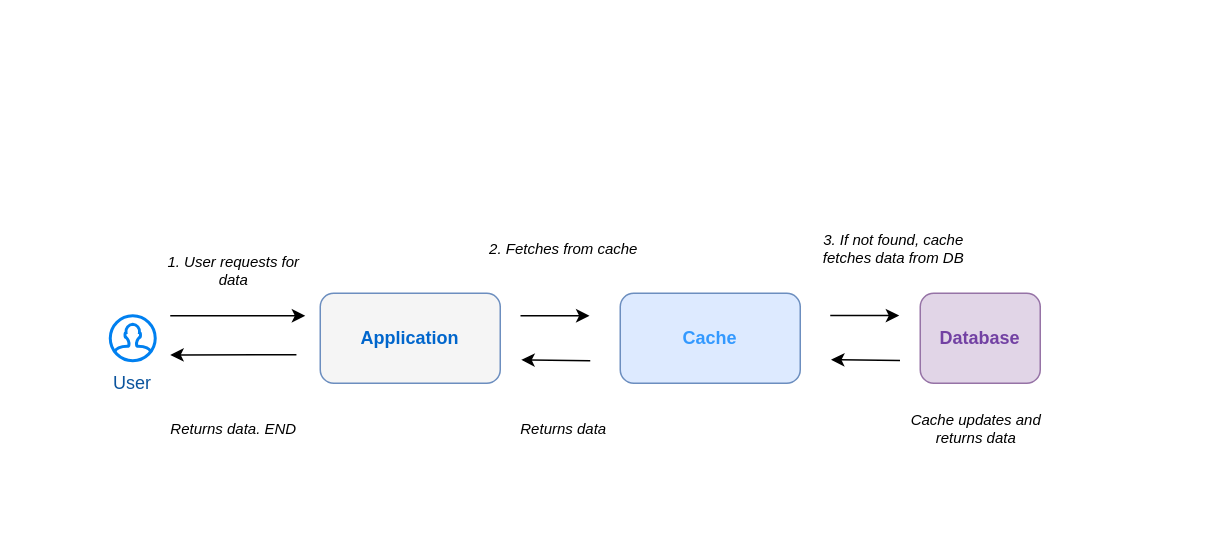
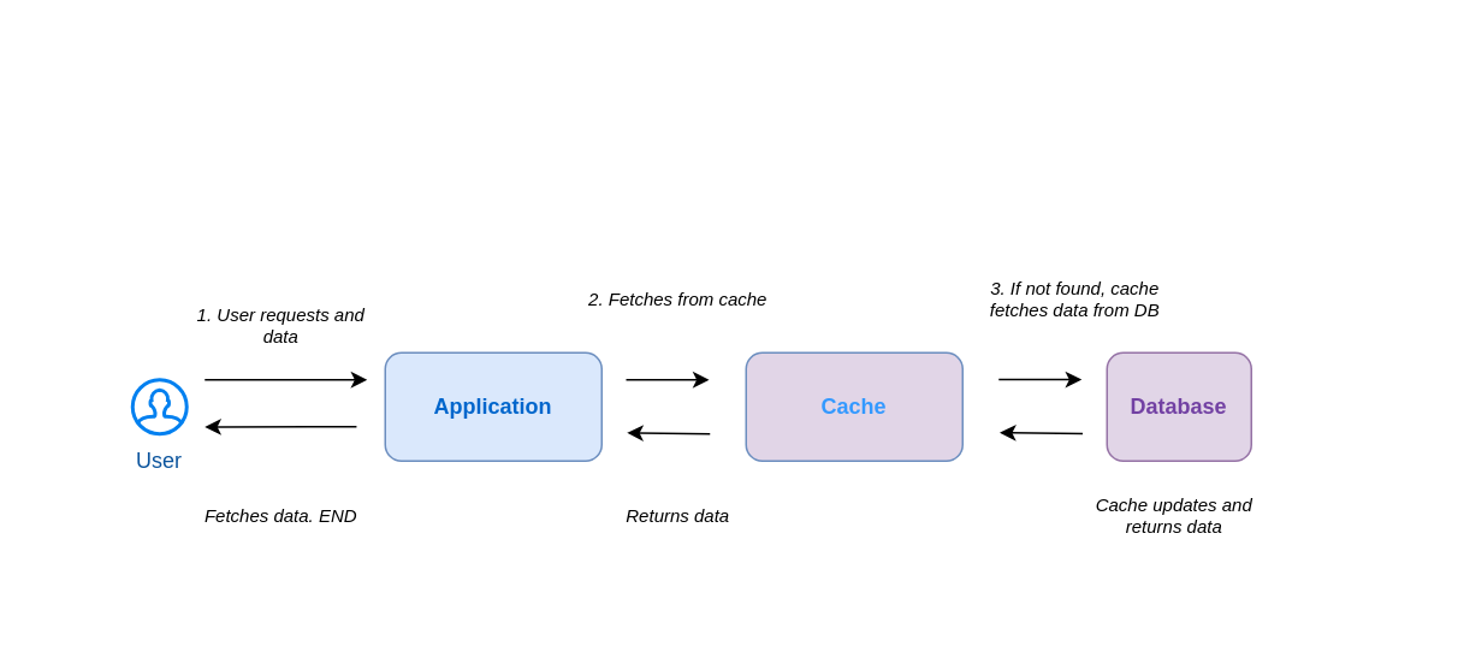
  <mxCell id="0" />
  <mxCell id="1" parent="0" />
  <mxCell id="2" value="" style="rounded=0;whiteSpace=wrap;html=1;strokeColor=none;" vertex="1" parent="1"><mxGeometry x="20.5" y="20.5" width="765" height="315" as="geometry" /></mxCell>
  <mxCell id="3" value="" style="html=1;verticalLabelPosition=bottom;align=center;labelBackgroundColor=#ffffff;verticalAlign=top;strokeWidth=2;strokeColor=#0080F0;shadow=0;dashed=0;shape=mxgraph.ios7.icons.user;" vertex="1" parent="1"><mxGeometry x="73" y="210" width="30" height="30" as="geometry" /></mxCell>
  <mxCell id="4" value="User" style="text;html=1;align=center;verticalAlign=middle;whiteSpace=wrap;rounded=0;fontColor=#0B549D;" vertex="1" parent="1"><mxGeometry x="58" y="240" width="60" height="30" as="geometry" /></mxCell>
- <mxCell id="5" value="&lt;b&gt;Application&lt;/b&gt;" style="rounded=1;whiteSpace=wrap;html=1;fillColor=#f5f5f5;strokeColor=#6c8ebf;fontColor=#0066CC;" vertex="1" parent="1"><mxGeometry x="213" y="195" width="120" height="60" as="geometry" /></mxCell>
- <mxCell id="6" value="&lt;b&gt;&lt;font color=&quot;#3399ff&quot;&gt;Cache&lt;/font&gt;&lt;/b&gt;" style="rounded=1;whiteSpace=wrap;html=1;fillColor=#DDEAFF;strokeColor=#6c8ebf;fontColor=#A9C4EB;" vertex="1" parent="1"><mxGeometry x="413" y="195" width="120" height="60" as="geometry" /></mxCell>
+ <mxCell id="5" value="&lt;b&gt;Application&lt;/b&gt;" style="rounded=1;whiteSpace=wrap;html=1;fillColor=#dae8fc;strokeColor=#6c8ebf;fontColor=#0066CC;" vertex="1" parent="1"><mxGeometry x="213" y="195" width="120" height="60" as="geometry" /></mxCell>
+ <mxCell id="6" value="&lt;b&gt;&lt;font color=&quot;#3399ff&quot;&gt;Cache&lt;/font&gt;&lt;/b&gt;" style="rounded=1;whiteSpace=wrap;html=1;fillColor=#e1d5e7;strokeColor=#6c8ebf;fontColor=#A9C4EB;" vertex="1" parent="1"><mxGeometry x="413" y="195" width="120" height="60" as="geometry" /></mxCell>
  <mxCell id="7" value="&lt;b&gt;Database&lt;/b&gt;" style="rounded=1;whiteSpace=wrap;html=1;fillColor=#e1d5e7;strokeColor=#9673a6;fontColor=#7241A3;" vertex="1" parent="1"><mxGeometry x="613" y="195" width="80" height="60" as="geometry" /></mxCell>
  <mxCell id="8" value="" style="endArrow=classic;html=1;rounded=0;" edge="1" parent="1"><mxGeometry width="50" height="50" relative="1" as="geometry"><mxPoint x="113" y="210" as="sourcePoint" /><mxPoint x="203" y="210" as="targetPoint" /></mxGeometry></mxCell>
  <mxCell id="9" value="" style="endArrow=classic;html=1;rounded=0;entryX=0.848;entryY=-0.129;entryDx=0;entryDy=0;entryPerimeter=0;" edge="1" parent="1"><mxGeometry width="50" height="50" relative="1" as="geometry"><mxPoint x="197.12" y="236" as="sourcePoint" /><mxPoint x="113" y="236.13" as="targetPoint" /></mxGeometry></mxCell>
  <mxCell id="10" value="" style="endArrow=classic;html=1;rounded=0;" edge="1" parent="1"><mxGeometry width="50" height="50" relative="1" as="geometry"><mxPoint x="346.5" y="210" as="sourcePoint" /><mxPoint x="392.5" y="210" as="targetPoint" /></mxGeometry></mxCell>
- <mxCell id="11" value="1. User requests for data" style="text;html=1;align=center;verticalAlign=middle;whiteSpace=wrap;rounded=0;fontSize=10;fontStyle=2" vertex="1" parent="1"><mxGeometry x="103" y="165" width="105" height="30" as="geometry" /></mxCell>
+ <mxCell id="11" value="1. User requests and data" style="text;html=1;align=center;verticalAlign=middle;whiteSpace=wrap;rounded=0;fontSize=10;fontStyle=2" vertex="1" parent="1"><mxGeometry x="103" y="165" width="105" height="30" as="geometry" /></mxCell>
  <mxCell id="12" value="2. Fetches from cache" style="text;html=1;align=center;verticalAlign=middle;whiteSpace=wrap;rounded=0;fontSize=10;fontStyle=2" vertex="1" parent="1"><mxGeometry x="323" y="150" width="105" height="30" as="geometry" /></mxCell>
- <mxCell id="13" value="Returns data. END" style="text;html=1;align=center;verticalAlign=middle;whiteSpace=wrap;rounded=0;fontSize=10;fontStyle=2" vertex="1" parent="1"><mxGeometry x="103" y="270" width="105" height="30" as="geometry" /></mxCell>
+ <mxCell id="13" value="Fetches data. END" style="text;html=1;align=center;verticalAlign=middle;whiteSpace=wrap;rounded=0;fontSize=10;fontStyle=2" vertex="1" parent="1"><mxGeometry x="103" y="270" width="105" height="30" as="geometry" /></mxCell>
  <mxCell id="14" value="" style="endArrow=classic;html=1;rounded=0;entryX=0.848;entryY=-0.129;entryDx=0;entryDy=0;entryPerimeter=0;" edge="1" parent="1"><mxGeometry width="50" height="50" relative="1" as="geometry"><mxPoint x="393" y="240" as="sourcePoint" /><mxPoint x="347" y="239.42" as="targetPoint" /></mxGeometry></mxCell>
  <mxCell id="15" value="" style="endArrow=classic;html=1;rounded=0;" edge="1" parent="1"><mxGeometry width="50" height="50" relative="1" as="geometry"><mxPoint x="553" y="209.87" as="sourcePoint" /><mxPoint x="599" y="209.87" as="targetPoint" /></mxGeometry></mxCell>
  <mxCell id="16" value="" style="endArrow=classic;html=1;rounded=0;entryX=0.848;entryY=-0.129;entryDx=0;entryDy=0;entryPerimeter=0;" edge="1" parent="1"><mxGeometry width="50" height="50" relative="1" as="geometry"><mxPoint x="599.5" y="239.87" as="sourcePoint" /><mxPoint x="553.5" y="239.29" as="targetPoint" /></mxGeometry></mxCell>
  <mxCell id="17" value="3. If not found, cache fetches data from DB" style="text;html=1;align=center;verticalAlign=middle;whiteSpace=wrap;rounded=0;fontSize=10;fontStyle=2" vertex="1" parent="1"><mxGeometry x="543" y="150" width="105" height="30" as="geometry" /></mxCell>
  <mxCell id="18" value="Cache updates and returns data" style="text;html=1;align=center;verticalAlign=middle;whiteSpace=wrap;rounded=0;fontSize=10;fontStyle=2" vertex="1" parent="1"><mxGeometry x="598" y="270" width="105" height="30" as="geometry" /></mxCell>
  <mxCell id="19" value="Returns data" style="text;html=1;align=center;verticalAlign=middle;whiteSpace=wrap;rounded=0;fontSize=10;fontStyle=2" vertex="1" parent="1"><mxGeometry x="323" y="270" width="105" height="30" as="geometry" /></mxCell>
